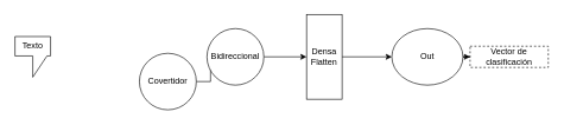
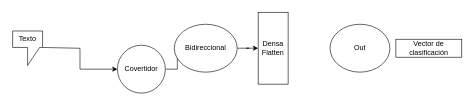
  <mxCell id="0" />
  <mxCell id="1" parent="0" />
  <mxCell id="2" style="edgeStyle=orthogonalEdgeStyle;rounded=0;orthogonalLoop=1;jettySize=auto;html=1;" edge="1" parent="1" source="3" target="5"><mxGeometry relative="1" as="geometry" /></mxCell>
  <mxCell id="3" value="Covertidor" style="ellipse;whiteSpace=wrap;html=1;aspect=fixed;" vertex="1" parent="1"><mxGeometry x="195" y="75" width="80" height="80" as="geometry" /></mxCell>
  <mxCell id="4" style="edgeStyle=orthogonalEdgeStyle;rounded=0;orthogonalLoop=1;jettySize=auto;html=1;entryX=0.5;entryY=1;entryDx=0;entryDy=0;" edge="1" parent="1" source="5" target="9"><mxGeometry relative="1" as="geometry" /></mxCell>
- <mxCell id="5" value="Bidireccional" style="ellipse;whiteSpace=wrap;html=1;aspect=fixed;" vertex="1" parent="1"><mxGeometry x="290" y="40" width="80" height="80" as="geometry" /></mxCell>
- <mxCell id="6" value="" style="edgeStyle=orthogonalEdgeStyle;rounded=0;orthogonalLoop=1;jettySize=auto;html=1;" edge="1" parent="1" source="7" target="12"><mxGeometry relative="1" as="geometry" /></mxCell>
+ <mxCell id="5" value="Bidireccional" style="ellipse;whiteSpace=wrap;html=1;aspect=fixed;" vertex="1" parent="1"><mxGeometry x="290" y="40" width="105" height="80" as="geometry" /></mxCell>
  <mxCell id="7" value="Out" style="ellipse;whiteSpace=wrap;html=1;aspect=fixed;" vertex="1" parent="1"><mxGeometry x="550" y="40" width="100" height="80" as="geometry" /></mxCell>
- <mxCell id="8" style="edgeStyle=orthogonalEdgeStyle;rounded=0;orthogonalLoop=1;jettySize=auto;html=1;" edge="1" parent="1" source="9" target="7"><mxGeometry relative="1" as="geometry" /></mxCell>
  <mxCell id="9" value="Densa&lt;br&gt;Flatten" style="rounded=0;whiteSpace=wrap;html=1;direction=south;" vertex="1" parent="1"><mxGeometry x="430" y="20" width="50" height="120" as="geometry" /></mxCell>
+ <mxCell id="10" style="edgeStyle=orthogonalEdgeStyle;rounded=0;orthogonalLoop=1;jettySize=auto;html=1;entryX=0;entryY=0.5;entryDx=0;entryDy=0;" edge="1" parent="1" source="11" target="3"><mxGeometry relative="1" as="geometry" /></mxCell>
  <mxCell id="11" value="Texto" style="shape=callout;whiteSpace=wrap;html=1;perimeter=calloutPerimeter;" vertex="1" parent="1"><mxGeometry x="20" y="51.25" width="50" height="57.5" as="geometry" /></mxCell>
- <mxCell id="12" value="Vector de clasificación" style="rounded=0;whiteSpace=wrap;html=1;dashed=1;" vertex="1" parent="1"><mxGeometry x="660" y="65" width="110" height="30" as="geometry" /></mxCell>
+ <mxCell id="12" value="Vector de clasificación" style="rounded=0;whiteSpace=wrap;html=1;" vertex="1" parent="1"><mxGeometry x="660" y="65" width="110" height="30" as="geometry" /></mxCell>
